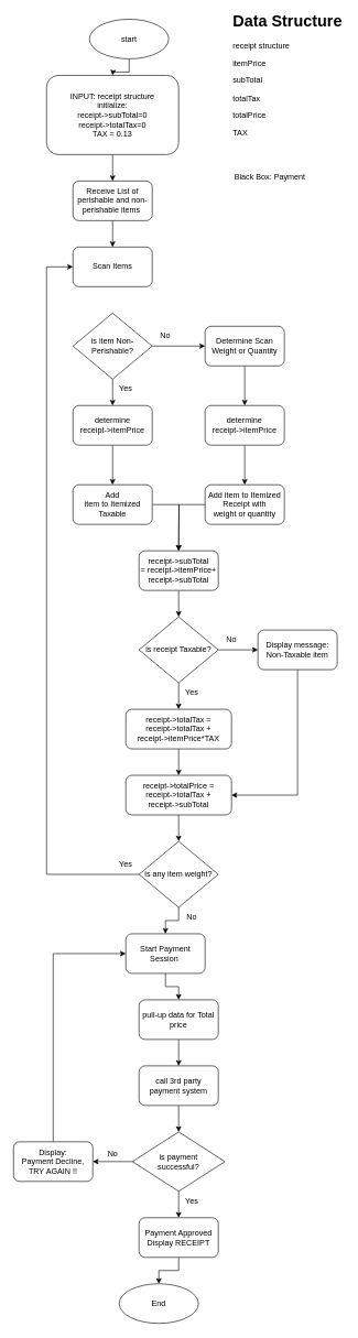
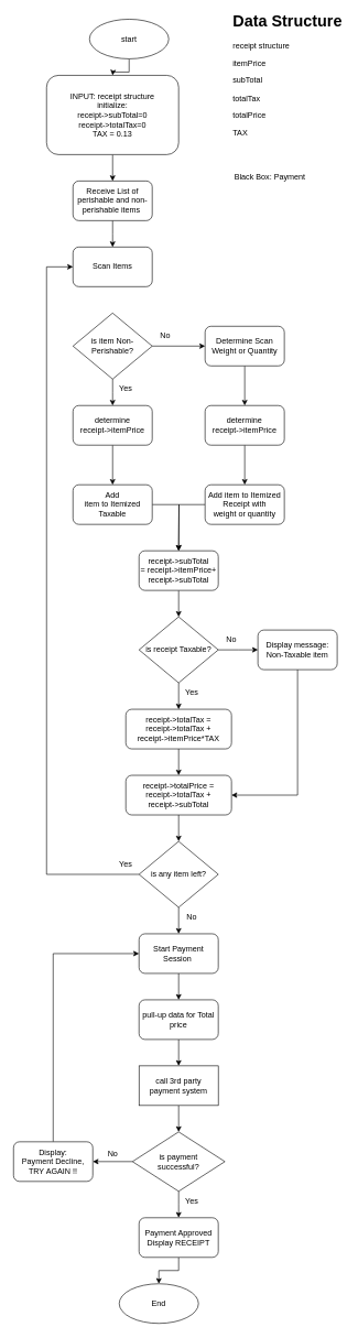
  <mxCell id="0" />
  <mxCell id="1" parent="0" />
  <mxCell id="2" value="" style="edgeStyle=orthogonalEdgeStyle;rounded=0;orthogonalLoop=1;jettySize=auto;html=1;" parent="1" source="3" edge="1"><mxGeometry relative="1" as="geometry"><mxPoint x="170" y="110" as="targetPoint" /></mxGeometry></mxCell>
  <mxCell id="3" value="start" style="ellipse;whiteSpace=wrap;html=1;" parent="1" vertex="1"><mxGeometry x="135" y="25" width="120" height="60" as="geometry" /></mxCell>
  <mxCell id="4" value="" style="edgeStyle=orthogonalEdgeStyle;rounded=0;orthogonalLoop=1;jettySize=auto;html=1;" parent="1" source="5" edge="1"><mxGeometry relative="1" as="geometry"><mxPoint x="170" y="370" as="targetPoint" /></mxGeometry></mxCell>
  <mxCell id="5" value="Receive List of perishable and non-perishable items&amp;nbsp;" style="rounded=1;whiteSpace=wrap;html=1;" parent="1" vertex="1"><mxGeometry x="110" y="270" width="120" height="60" as="geometry" /></mxCell>
  <mxCell id="6" value="" style="edgeStyle=orthogonalEdgeStyle;rounded=0;orthogonalLoop=1;jettySize=auto;html=1;" parent="1" source="8" edge="1"><mxGeometry relative="1" as="geometry"><mxPoint x="170" y="610" as="targetPoint" /></mxGeometry></mxCell>
  <mxCell id="7" value="" style="edgeStyle=orthogonalEdgeStyle;rounded=0;orthogonalLoop=1;jettySize=auto;html=1;" parent="1" source="8" target="17" edge="1"><mxGeometry relative="1" as="geometry" /></mxCell>
  <mxCell id="8" value="is item Non-Perishable?" style="rhombus;whiteSpace=wrap;html=1;" parent="1" vertex="1"><mxGeometry x="110" y="470" width="120" height="100" as="geometry" /></mxCell>
  <mxCell id="9" value="" style="edgeStyle=orthogonalEdgeStyle;rounded=0;orthogonalLoop=1;jettySize=auto;html=1;" parent="1" source="10" target="5" edge="1"><mxGeometry relative="1" as="geometry" /></mxCell>
  <mxCell id="10" value="INPUT: receipt structure&lt;br&gt;initialize:&lt;br&gt;receipt-&amp;gt;subTotal=0&lt;br&gt;receipt-&amp;gt;totalTax=0&lt;br&gt;TAX = 0.13" style="rounded=1;whiteSpace=wrap;html=1;" parent="1" vertex="1"><mxGeometry x="70" y="110" width="200" height="120" as="geometry" /></mxCell>
  <mxCell id="11" value="Scan Items" style="rounded=1;whiteSpace=wrap;html=1;" parent="1" vertex="1"><mxGeometry x="110" y="370" width="120" height="60" as="geometry" /></mxCell>
  <mxCell id="12" value="Black Box: Payment&amp;nbsp;" style="text;html=1;strokeColor=none;fillColor=none;align=center;verticalAlign=middle;whiteSpace=wrap;rounded=0;" parent="1" vertex="1"><mxGeometry x="350" y="250" width="120" height="30" as="geometry" /></mxCell>
  <mxCell id="13" value="Yes" style="text;html=1;strokeColor=none;fillColor=none;align=center;verticalAlign=middle;whiteSpace=wrap;rounded=0;" parent="1" vertex="1"><mxGeometry x="160" y="570" width="60" height="30" as="geometry" /></mxCell>
  <mxCell id="14" style="edgeStyle=orthogonalEdgeStyle;rounded=0;orthogonalLoop=1;jettySize=auto;html=1;" parent="1" source="15" edge="1"><mxGeometry relative="1" as="geometry"><mxPoint x="270" y="830" as="targetPoint" /></mxGeometry></mxCell>
  <mxCell id="15" value="Add&lt;br style=&quot;border-color: var(--border-color);&quot;&gt;item to Itemized Taxable" style="rounded=1;whiteSpace=wrap;html=1;" parent="1" vertex="1"><mxGeometry x="110" y="730" width="120" height="60" as="geometry" /></mxCell>
  <mxCell id="16" style="edgeStyle=orthogonalEdgeStyle;rounded=0;orthogonalLoop=1;jettySize=auto;html=1;exitX=0.5;exitY=1;exitDx=0;exitDy=0;entryX=0.5;entryY=0;entryDx=0;entryDy=0;" parent="1" source="17" target="24" edge="1"><mxGeometry relative="1" as="geometry"><mxPoint x="330" y="610" as="targetPoint" /><Array as="points"><mxPoint x="370" y="610" /><mxPoint x="370" y="610" /></Array></mxGeometry></mxCell>
  <mxCell id="17" value="Determine Scan Weight or Quantity" style="rounded=1;whiteSpace=wrap;html=1;" parent="1" vertex="1"><mxGeometry x="310" y="490" width="120" height="60" as="geometry" /></mxCell>
  <mxCell id="18" value="No" style="text;html=1;strokeColor=none;fillColor=none;align=center;verticalAlign=middle;whiteSpace=wrap;rounded=0;" parent="1" vertex="1"><mxGeometry x="220" y="490" width="60" height="30" as="geometry" /></mxCell>
  <mxCell id="19" style="edgeStyle=orthogonalEdgeStyle;rounded=0;orthogonalLoop=1;jettySize=auto;html=1;" parent="1" source="20" edge="1"><mxGeometry relative="1" as="geometry"><mxPoint x="270" y="830" as="targetPoint" /></mxGeometry></mxCell>
  <mxCell id="20" value="Add item to Itemized Receipt with &lt;br&gt;weight or quantity" style="rounded=1;whiteSpace=wrap;html=1;" parent="1" vertex="1"><mxGeometry x="310" y="730" width="120" height="60" as="geometry" /></mxCell>
  <mxCell id="21" value="" style="edgeStyle=orthogonalEdgeStyle;rounded=0;orthogonalLoop=1;jettySize=auto;html=1;" parent="1" source="22" target="15" edge="1"><mxGeometry relative="1" as="geometry" /></mxCell>
  <mxCell id="22" value="determine &lt;br&gt;receipt-&amp;gt;itemPrice" style="rounded=1;whiteSpace=wrap;html=1;" parent="1" vertex="1"><mxGeometry x="110" y="610" width="120" height="60" as="geometry" /></mxCell>
  <mxCell id="23" value="" style="edgeStyle=orthogonalEdgeStyle;rounded=0;orthogonalLoop=1;jettySize=auto;html=1;" parent="1" source="24" target="20" edge="1"><mxGeometry relative="1" as="geometry" /></mxCell>
  <mxCell id="24" value="determine&lt;br&gt;receipt-&amp;gt;itemPrice" style="rounded=1;whiteSpace=wrap;html=1;" parent="1" vertex="1"><mxGeometry x="310" y="610" width="120" height="60" as="geometry" /></mxCell>
  <mxCell id="25" value="" style="edgeStyle=orthogonalEdgeStyle;rounded=0;orthogonalLoop=1;jettySize=auto;html=1;" parent="1" source="26" target="29" edge="1"><mxGeometry relative="1" as="geometry" /></mxCell>
  <mxCell id="26" value="receipt-&amp;gt;subTotal&lt;br&gt;= receipt-&amp;gt;itemPrice+&lt;br&gt;receipt-&amp;gt;subTotal" style="rounded=1;whiteSpace=wrap;html=1;" parent="1" vertex="1"><mxGeometry x="210" y="830" width="120" height="60" as="geometry" /></mxCell>
  <mxCell id="27" value="" style="edgeStyle=orthogonalEdgeStyle;rounded=0;orthogonalLoop=1;jettySize=auto;html=1;" parent="1" source="29" target="31" edge="1"><mxGeometry relative="1" as="geometry" /></mxCell>
  <mxCell id="28" style="edgeStyle=orthogonalEdgeStyle;rounded=0;orthogonalLoop=1;jettySize=auto;html=1;exitX=1;exitY=0.5;exitDx=0;exitDy=0;" parent="1" source="29" edge="1"><mxGeometry relative="1" as="geometry"><mxPoint x="390" y="980" as="targetPoint" /></mxGeometry></mxCell>
  <mxCell id="29" value="is receipt Taxable?" style="rhombus;whiteSpace=wrap;html=1;" parent="1" vertex="1"><mxGeometry x="210" y="930" width="120" height="100" as="geometry" /></mxCell>
  <mxCell id="30" value="" style="edgeStyle=orthogonalEdgeStyle;rounded=0;orthogonalLoop=1;jettySize=auto;html=1;" parent="1" source="31" target="38" edge="1"><mxGeometry relative="1" as="geometry" /></mxCell>
  <mxCell id="31" value="receipt-&amp;gt;totalTax =&lt;br&gt;receipt-&amp;gt;totalTax +&lt;br&gt;receipt-&amp;gt;itemPrice*TAX" style="rounded=1;whiteSpace=wrap;html=1;" parent="1" vertex="1"><mxGeometry x="190" y="1070" width="160" height="60" as="geometry" /></mxCell>
  <mxCell id="32" value="&lt;h1 style=&quot;border-color: var(--border-color); text-align: left;&quot;&gt;Data Structure&lt;/h1&gt;&lt;p style=&quot;border-color: var(--border-color); text-align: left;&quot;&gt;receipt structure&lt;/p&gt;&lt;p style=&quot;border-color: var(--border-color); text-align: left;&quot;&gt;itemPrice&lt;/p&gt;&lt;p style=&quot;border-color: var(--border-color); text-align: left;&quot;&gt;subTotal&lt;/p&gt;&lt;p style=&quot;border-color: var(--border-color); text-align: left;&quot;&gt;totalTax&lt;/p&gt;&lt;p style=&quot;border-color: var(--border-color); text-align: left;&quot;&gt;totalPrice&lt;/p&gt;&lt;p style=&quot;border-color: var(--border-color); text-align: left;&quot;&gt;TAX&lt;/p&gt;&lt;p style=&quot;border-color: var(--border-color); text-align: left;&quot;&gt;&lt;br&gt;&lt;/p&gt;" style="text;html=1;strokeColor=none;fillColor=none;align=center;verticalAlign=middle;whiteSpace=wrap;rounded=0;" parent="1" vertex="1"><mxGeometry x="350" y="20" width="170" height="200" as="geometry" /></mxCell>
  <mxCell id="33" value="Yes" style="text;html=1;strokeColor=none;fillColor=none;align=center;verticalAlign=middle;whiteSpace=wrap;rounded=0;" parent="1" vertex="1"><mxGeometry x="260" y="1030" width="60" height="30" as="geometry" /></mxCell>
  <mxCell id="34" value="No" style="text;html=1;strokeColor=none;fillColor=none;align=center;verticalAlign=middle;whiteSpace=wrap;rounded=0;" parent="1" vertex="1"><mxGeometry x="320" y="950" width="60" height="30" as="geometry" /></mxCell>
  <mxCell id="35" style="edgeStyle=orthogonalEdgeStyle;rounded=0;orthogonalLoop=1;jettySize=auto;html=1;entryX=1;entryY=0.5;entryDx=0;entryDy=0;" parent="1" source="36" target="38" edge="1"><mxGeometry relative="1" as="geometry"><mxPoint x="490" y="1230" as="targetPoint" /><Array as="points"><mxPoint x="450" y="1200" /></Array></mxGeometry></mxCell>
  <mxCell id="36" value="Display message:&lt;br&gt;Non-Taxable item" style="rounded=1;whiteSpace=wrap;html=1;" parent="1" vertex="1"><mxGeometry x="390" y="950" width="120" height="60" as="geometry" /></mxCell>
  <mxCell id="37" value="" style="edgeStyle=orthogonalEdgeStyle;rounded=0;orthogonalLoop=1;jettySize=auto;html=1;" parent="1" source="38" edge="1"><mxGeometry relative="1" as="geometry"><mxPoint x="270" y="1270" as="targetPoint" /></mxGeometry></mxCell>
  <mxCell id="38" value="receipt-&amp;gt;totalPrice = &lt;br&gt;receipt-&amp;gt;totalTax + &lt;br&gt;receipt-&amp;gt;subTotal" style="rounded=1;whiteSpace=wrap;html=1;" parent="1" vertex="1"><mxGeometry x="190" y="1170" width="160" height="60" as="geometry" /></mxCell>
  <mxCell id="39" style="edgeStyle=orthogonalEdgeStyle;rounded=0;orthogonalLoop=1;jettySize=auto;html=1;entryX=0;entryY=0.5;entryDx=0;entryDy=0;" parent="1" source="41" target="11" edge="1"><mxGeometry relative="1" as="geometry"><Array as="points"><mxPoint x="70" y="1320" /><mxPoint x="70" y="400" /></Array></mxGeometry></mxCell>
  <mxCell id="40" value="" style="edgeStyle=orthogonalEdgeStyle;rounded=0;orthogonalLoop=1;jettySize=auto;html=1;" parent="1" source="41" target="44" edge="1"><mxGeometry relative="1" as="geometry" /></mxCell>
- <mxCell id="41" value="is any item weight?" style="rhombus;whiteSpace=wrap;html=1;" parent="1" vertex="1"><mxGeometry x="210" y="1270" width="120" height="100" as="geometry" /></mxCell>
+ <mxCell id="41" value="is any item left?" style="rhombus;whiteSpace=wrap;html=1;" parent="1" vertex="1"><mxGeometry x="210" y="1270" width="120" height="100" as="geometry" /></mxCell>
  <mxCell id="42" value="Yes" style="text;html=1;strokeColor=none;fillColor=none;align=center;verticalAlign=middle;whiteSpace=wrap;rounded=0;" parent="1" vertex="1"><mxGeometry x="160" y="1290" width="60" height="30" as="geometry" /></mxCell>
  <mxCell id="43" value="" style="edgeStyle=orthogonalEdgeStyle;rounded=0;orthogonalLoop=1;jettySize=auto;html=1;" parent="1" source="44" target="47" edge="1"><mxGeometry relative="1" as="geometry" /></mxCell>
- <mxCell id="44" value="Start Payment Session&amp;nbsp;" style="rounded=1;whiteSpace=wrap;html=1;" parent="1" vertex="1"><mxGeometry x="190" y="1410" width="120" height="60" as="geometry" /></mxCell>
+ <mxCell id="44" value="Start Payment Session&amp;nbsp;" style="rounded=1;whiteSpace=wrap;html=1;" parent="1" vertex="1"><mxGeometry x="210" y="1410" width="120" height="60" as="geometry" /></mxCell>
  <mxCell id="45" value="No" style="text;html=1;strokeColor=none;fillColor=none;align=center;verticalAlign=middle;whiteSpace=wrap;rounded=0;" parent="1" vertex="1"><mxGeometry x="260" y="1370" width="60" height="30" as="geometry" /></mxCell>
  <mxCell id="46" value="" style="edgeStyle=orthogonalEdgeStyle;rounded=0;orthogonalLoop=1;jettySize=auto;html=1;" parent="1" source="47" target="49" edge="1"><mxGeometry relative="1" as="geometry" /></mxCell>
  <mxCell id="47" value="pull-up data for Total price" style="rounded=1;whiteSpace=wrap;html=1;" parent="1" vertex="1"><mxGeometry x="210" y="1510" width="120" height="60" as="geometry" /></mxCell>
  <mxCell id="48" value="" style="edgeStyle=orthogonalEdgeStyle;rounded=0;orthogonalLoop=1;jettySize=auto;html=1;" parent="1" source="49" target="52" edge="1"><mxGeometry relative="1" as="geometry" /></mxCell>
- <mxCell id="49" value="call 3rd party payment system" style="rounded=1;whiteSpace=wrap;html=1;" parent="1" vertex="1"><mxGeometry x="210" y="1610" width="120" height="60" as="geometry" /></mxCell>
+ <mxCell id="49" value="call 3rd party payment system" style="whiteSpace=wrap;html=1;rounded=0;" parent="1" vertex="1"><mxGeometry x="210" y="1610" width="120" height="60" as="geometry" /></mxCell>
  <mxCell id="50" style="edgeStyle=orthogonalEdgeStyle;rounded=0;orthogonalLoop=1;jettySize=auto;html=1;" parent="1" source="52" edge="1"><mxGeometry relative="1" as="geometry"><mxPoint x="270" y="1840" as="targetPoint" /></mxGeometry></mxCell>
  <mxCell id="51" value="" style="edgeStyle=orthogonalEdgeStyle;rounded=0;orthogonalLoop=1;jettySize=auto;html=1;" parent="1" source="52" target="58" edge="1"><mxGeometry relative="1" as="geometry" /></mxCell>
  <mxCell id="52" value="is payment&lt;br&gt;&amp;nbsp;successful?&amp;nbsp;" style="rhombus;whiteSpace=wrap;html=1;" parent="1" vertex="1"><mxGeometry x="200" y="1710" width="140" height="90" as="geometry" /></mxCell>
  <mxCell id="53" value="Yes" style="text;html=1;strokeColor=none;fillColor=none;align=center;verticalAlign=middle;whiteSpace=wrap;rounded=0;" parent="1" vertex="1"><mxGeometry x="260" y="1800" width="60" height="30" as="geometry" /></mxCell>
  <mxCell id="54" value="" style="edgeStyle=orthogonalEdgeStyle;rounded=0;orthogonalLoop=1;jettySize=auto;html=1;" parent="1" source="55" target="56" edge="1"><mxGeometry relative="1" as="geometry" /></mxCell>
  <mxCell id="55" value="Payment Approved&lt;br&gt;Display RECEIPT" style="rounded=1;whiteSpace=wrap;html=1;" parent="1" vertex="1"><mxGeometry x="210" y="1840" width="120" height="60" as="geometry" /></mxCell>
  <mxCell id="56" value="End" style="ellipse;whiteSpace=wrap;html=1;" parent="1" vertex="1"><mxGeometry x="180" y="1940" width="120" height="60" as="geometry" /></mxCell>
  <mxCell id="57" style="edgeStyle=orthogonalEdgeStyle;rounded=0;orthogonalLoop=1;jettySize=auto;html=1;exitX=0.5;exitY=0;exitDx=0;exitDy=0;entryX=0;entryY=0.5;entryDx=0;entryDy=0;" parent="1" source="58" target="44" edge="1"><mxGeometry relative="1" as="geometry" /></mxCell>
  <mxCell id="58" value="Display:&lt;br&gt;Payment Decline,&lt;br&gt;TRY AGAIN !!" style="rounded=1;whiteSpace=wrap;html=1;" parent="1" vertex="1"><mxGeometry x="20" y="1725" width="120" height="60" as="geometry" /></mxCell>
  <mxCell id="59" value="No" style="text;html=1;align=center;verticalAlign=middle;resizable=0;points=[];autosize=1;strokeColor=none;fillColor=none;" parent="1" vertex="1"><mxGeometry x="150" y="1728" width="40" height="30" as="geometry" /></mxCell>
